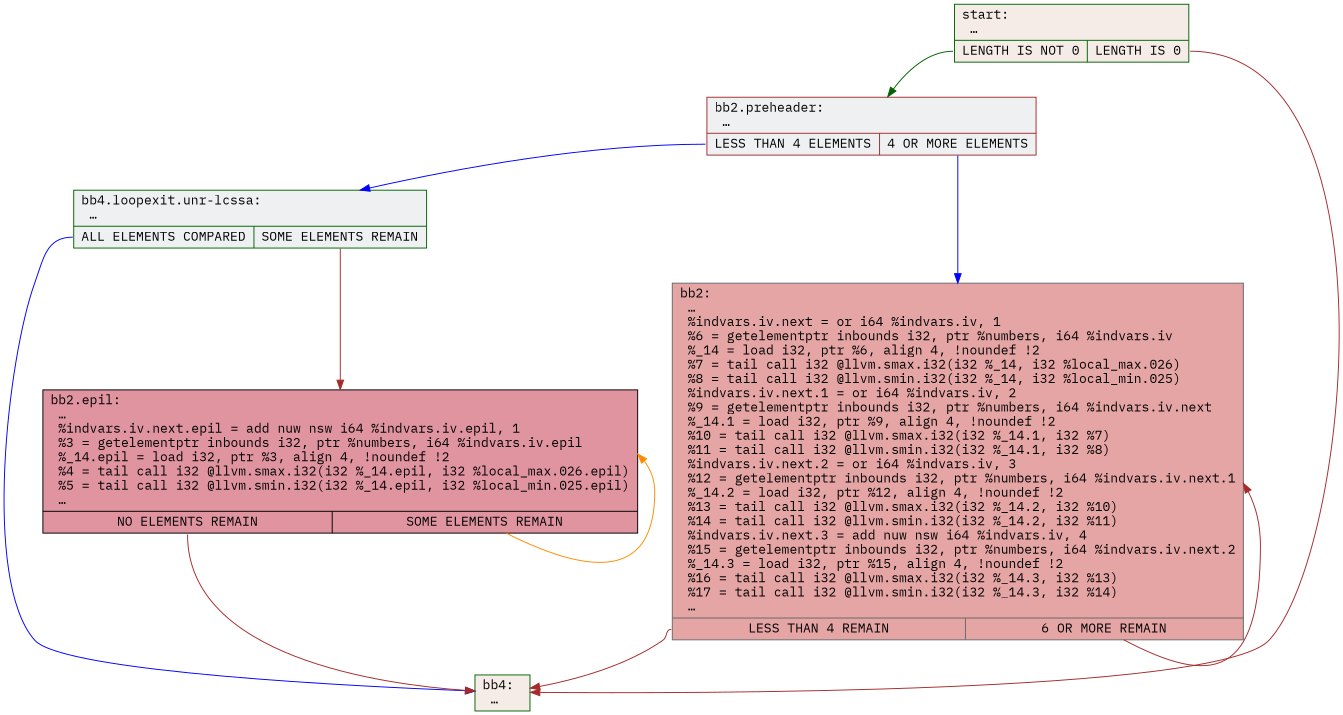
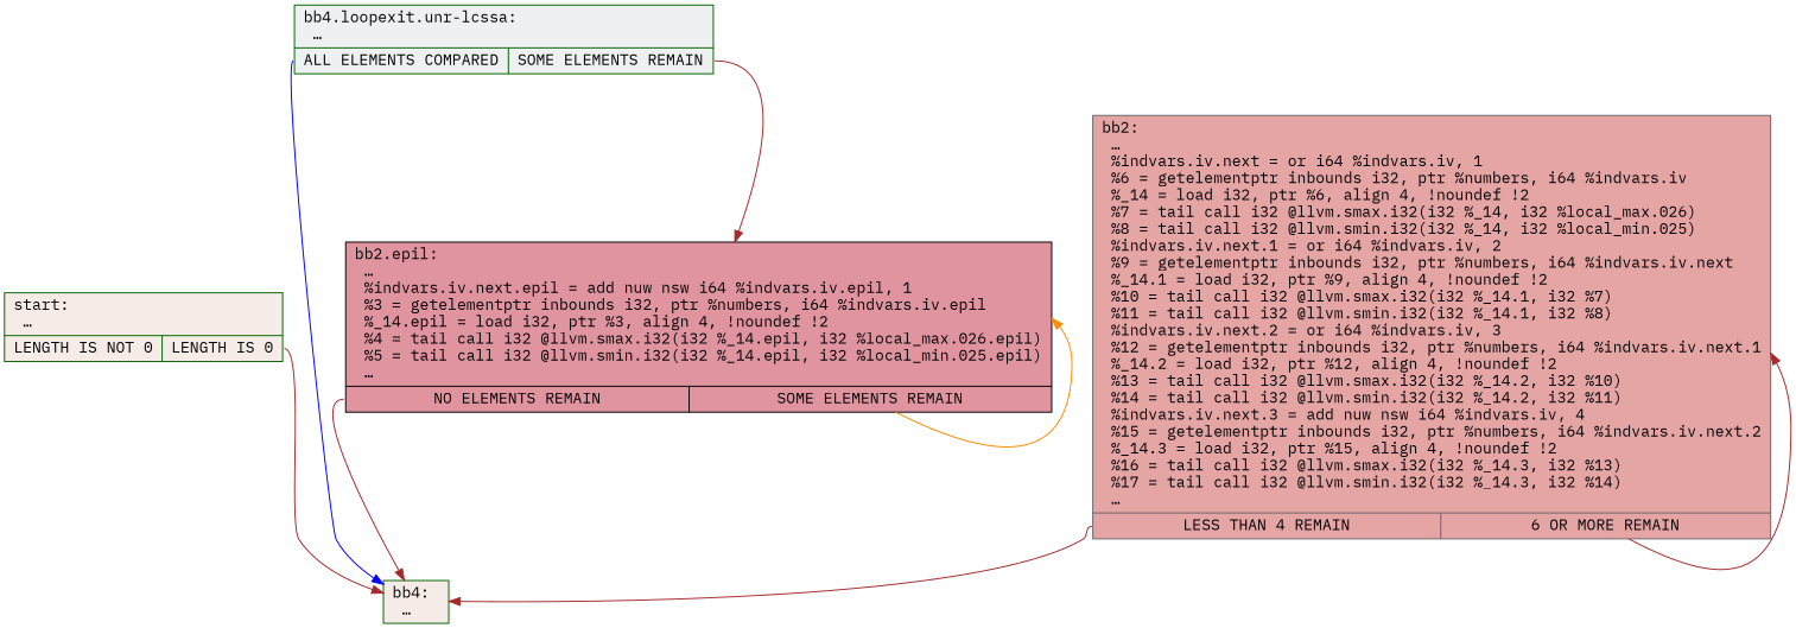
  digraph {
    node [color=darkgreen fillcolor="#ead5c970" fontname="IBM Plex Mono, monospace" shape=record style=filled]
    edge [color=brown tailport=s0]
    n1 [label="{start:\l  …\l|{<s0>LENGTH IS NOT 0|<s1>LENGTH IS 0}}"]
-   n2 [color=brown fillcolor="#d9dce170" label="{bb2.preheader:                                    \l  …\l|{<s0>LESS THAN 4 ELEMENTS |<s1>4 OR MORE ELEMENTS}}"]
    n3 [label="{bb4:                                              \l  …\l}"]
    n4 [fillcolor="#d9dce170" label="{bb4.loopexit.unr-lcssa:                           \l  …\l|{<s0>ALL ELEMENTS COMPARED|<s1>SOME ELEMENTS REMAIN}}"]
    n5 [color=gray40 fillcolor="#c5333470" label="{bb2:                                              \l  …\l  %indvars.iv.next = or i64 %indvars.iv, 1\l  %6 = getelementptr inbounds i32, ptr %numbers, i64 %indvars.iv\l  %_14 = load i32, ptr %6, align 4, !noundef !2\l  %7 = tail call i32 @llvm.smax.i32(i32 %_14, i32 %local_max.026)\l  %8 = tail call i32 @llvm.smin.i32(i32 %_14, i32 %local_min.025)\l  %indvars.iv.next.1 = or i64 %indvars.iv, 2\l  %9 = getelementptr inbounds i32, ptr %numbers, i64 %indvars.iv.next\l  %_14.1 = load i32, ptr %9, align 4, !noundef !2\l  %10 = tail call i32 @llvm.smax.i32(i32 %_14.1, i32 %7)\l  %11 = tail call i32 @llvm.smin.i32(i32 %_14.1, i32 %8)\l  %indvars.iv.next.2 = or i64 %indvars.iv, 3\l  %12 = getelementptr inbounds i32, ptr %numbers, i64 %indvars.iv.next.1\l  %_14.2 = load i32, ptr %12, align 4, !noundef !2\l  %13 = tail call i32 @llvm.smax.i32(i32 %_14.2, i32 %10)\l  %14 = tail call i32 @llvm.smin.i32(i32 %_14.2, i32 %11)\l  %indvars.iv.next.3 = add nuw nsw i64 %indvars.iv, 4\l  %15 = getelementptr inbounds i32, ptr %numbers, i64 %indvars.iv.next.2\l  %_14.3 = load i32, ptr %15, align 4, !noundef !2\l  %16 = tail call i32 @llvm.smax.i32(i32 %_14.3, i32 %13)\l  %17 = tail call i32 @llvm.smin.i32(i32 %_14.3, i32 %14)\l  …\l|{<s0>LESS THAN 4 REMAIN|<s1>6 OR MORE REMAIN}}"]
    n6 [color=black fillcolor="#b70d2870" label="{bb2.epil:                                         \l  …\l  %indvars.iv.next.epil = add nuw nsw i64 %indvars.iv.epil, 1\l  %3 = getelementptr inbounds i32, ptr %numbers, i64 %indvars.iv.epil\l  %_14.epil = load i32, ptr %3, align 4, !noundef !2\l  %4 = tail call i32 @llvm.smax.i32(i32 %_14.epil, i32 %local_max.026.epil)\l  %5 = tail call i32 @llvm.smin.i32(i32 %_14.epil, i32 %local_min.025.epil)\l  …\l|{<s0>NO ELEMENTS REMAIN|<s1>SOME ELEMENTS REMAIN}}"]
-   n1 -> n2 [color=darkgreen]
    n1 -> n3 [tailport=s1]
-   n2 -> n4 [color=blue]
-   n2 -> n5 [color=blue tailport=s1]
    n4 -> n3 [color=blue]
    n4 -> n6 [tailport=s1]
    n5 -> n3
    n5 -> n5 [tailport=s1]
    n6 -> n3
    n6 -> n6 [color=darkorange tailport=s1]
  }
